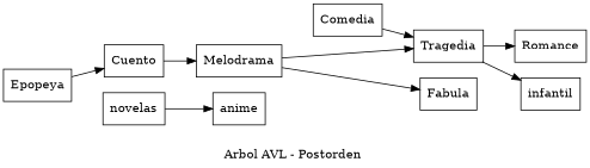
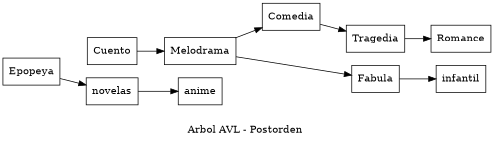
  digraph {
    label="Arbol AVL - Postorden "
    rankdir=LR
    node [shape=record]
    n1 [label=Comedia]
    n2 [label=Tragedia]
    n3 [label=Epopeya]
    n4 [label=Cuento]
    n5 [label=Melodrama]
    n6 [label=Fabula]
    n7 [label=Romance]
    n8 [label=infantil]
    n9 [label=novelas]
    n10 [label=anime]
    n1 -> n2
    n2 -> n7
-   n3 -> n4
+   n3 -> n9
    n4 -> n5
-   n5 -> n2
+   n5 -> n1
    n5 -> n6
-   n2 -> n8
+   n6 -> n8
    n9 -> n10
  }
